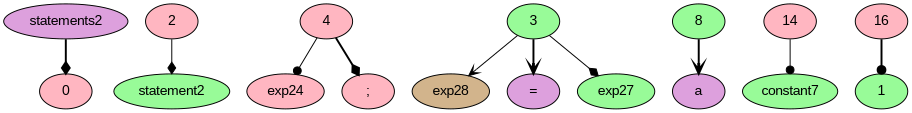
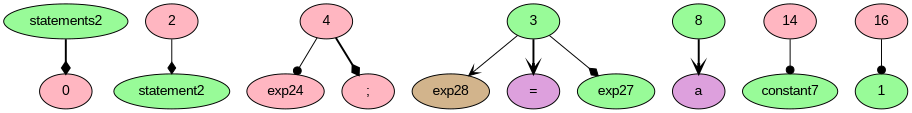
  strict digraph {
    fontname="Liberation Sans"
    node [fillcolor=lightpink fontname="Liberation Sans" style=filled]
    edge [arrowhead=diamond fontname="Liberation Sans" style=solid]
-   n1 [fillcolor=plum label=" statements2 "]
+   n1 [fillcolor=palegreen label=" statements2 "]
    0
    n3 [fillcolor=palegreen label=" statement2 "]
    2
    n5 [label=" exp24 "]
    4
    n7 [label=" ; "]
    n8 [fillcolor=tan label=" exp28 "]
    n9 [fillcolor=palegreen label=3]
    n10 [fillcolor=plum label=" = "]
    n11 [fillcolor=palegreen label=" exp27 "]
    n12 [fillcolor=plum label=" a "]
    8 [fillcolor=palegreen]
    n14 [fillcolor=palegreen label=constant7]
    14
    n16 [fillcolor=palegreen label=" 1 "]
    16
    n1 -> 0 [style=bold]
    2 -> n3
    4 -> n5 [arrowhead=dot]
    4 -> n7 [style=bold]
    n9 -> n8 [arrowhead=vee]
    n9 -> n10 [arrowhead=vee style=bold]
    n9 -> n11
    8 -> n12 [arrowhead=vee style=bold]
    14 -> n14 [arrowhead=dot]
-   16 -> n16 [arrowhead=dot style=bold]
+   16 -> n16 [arrowhead=dot]
  }
